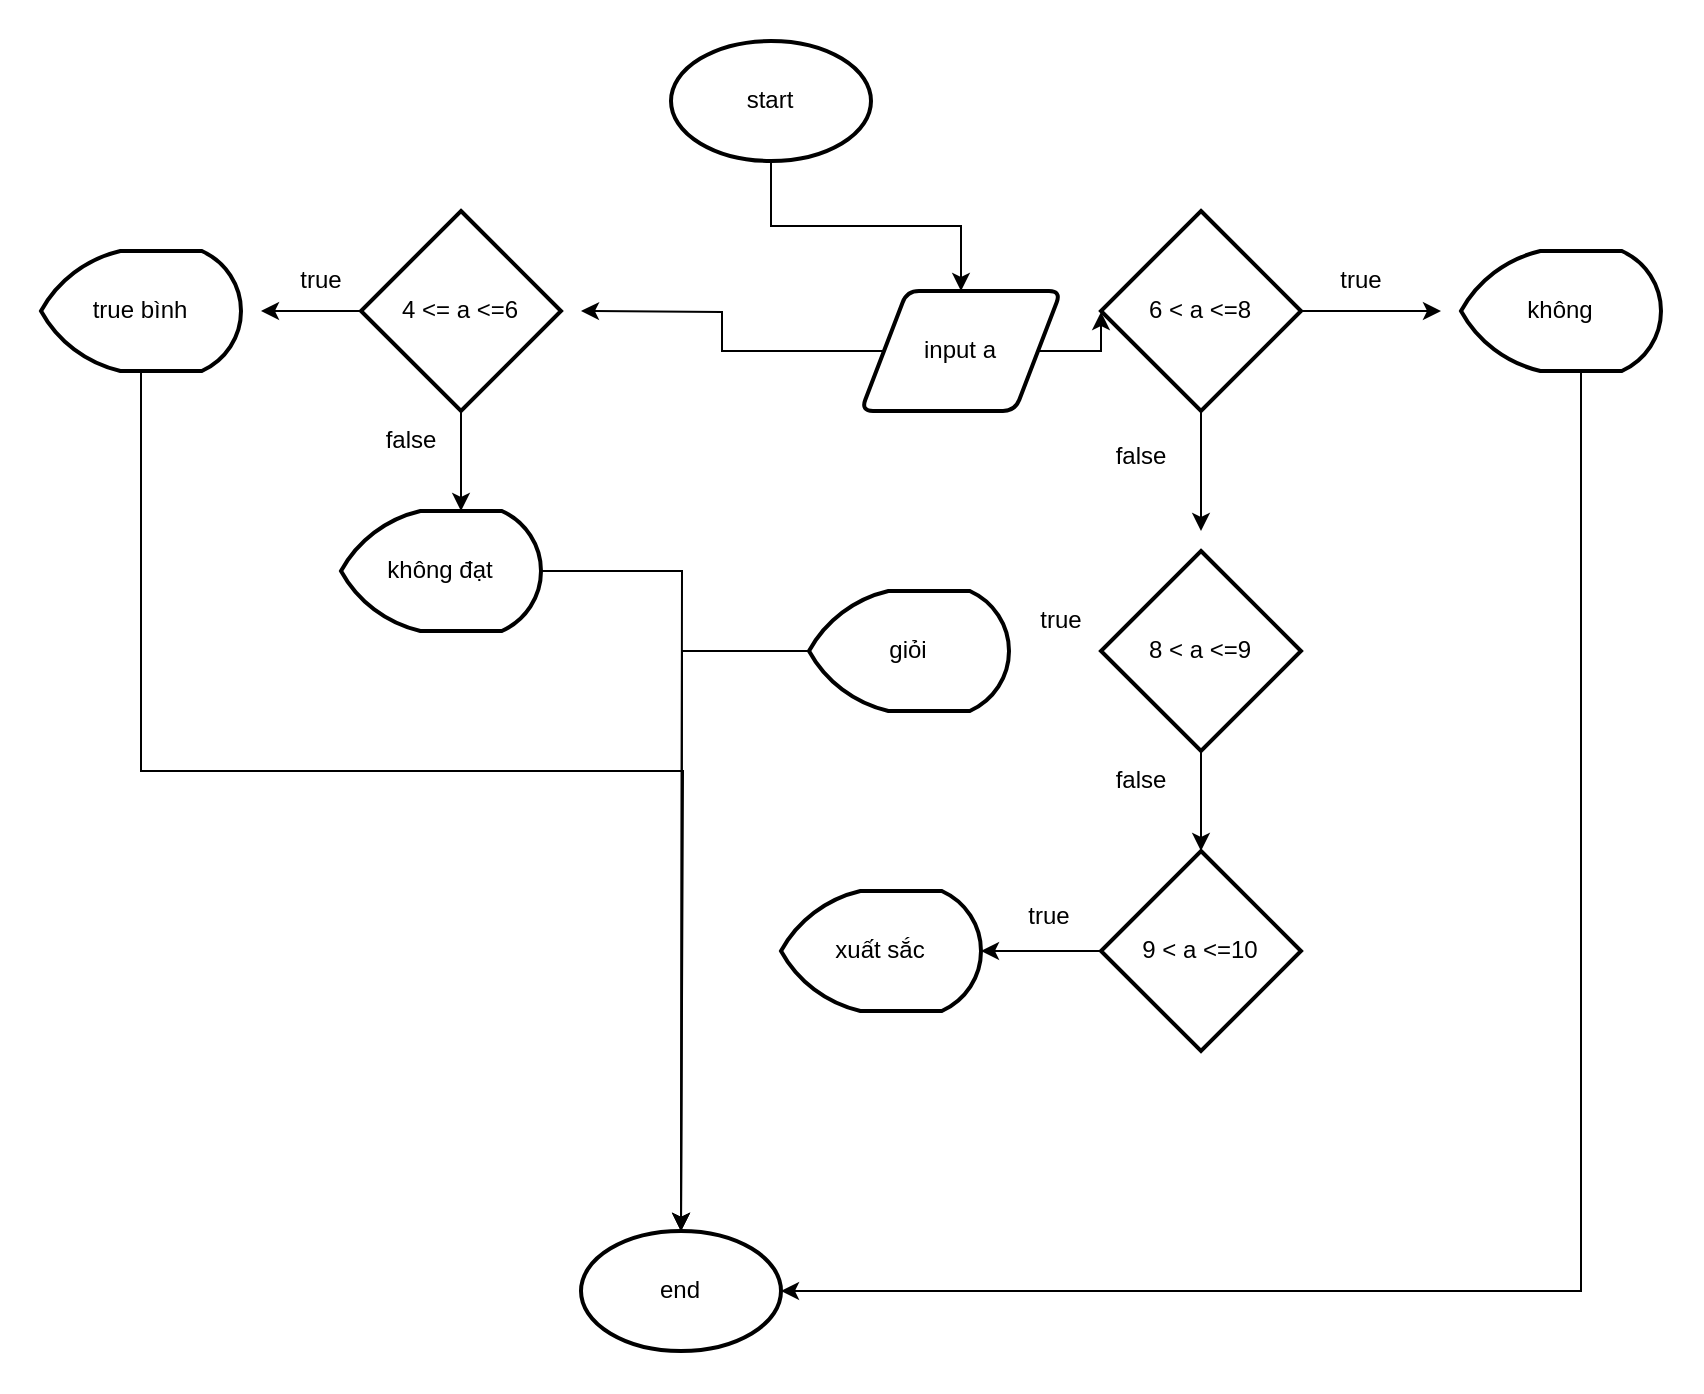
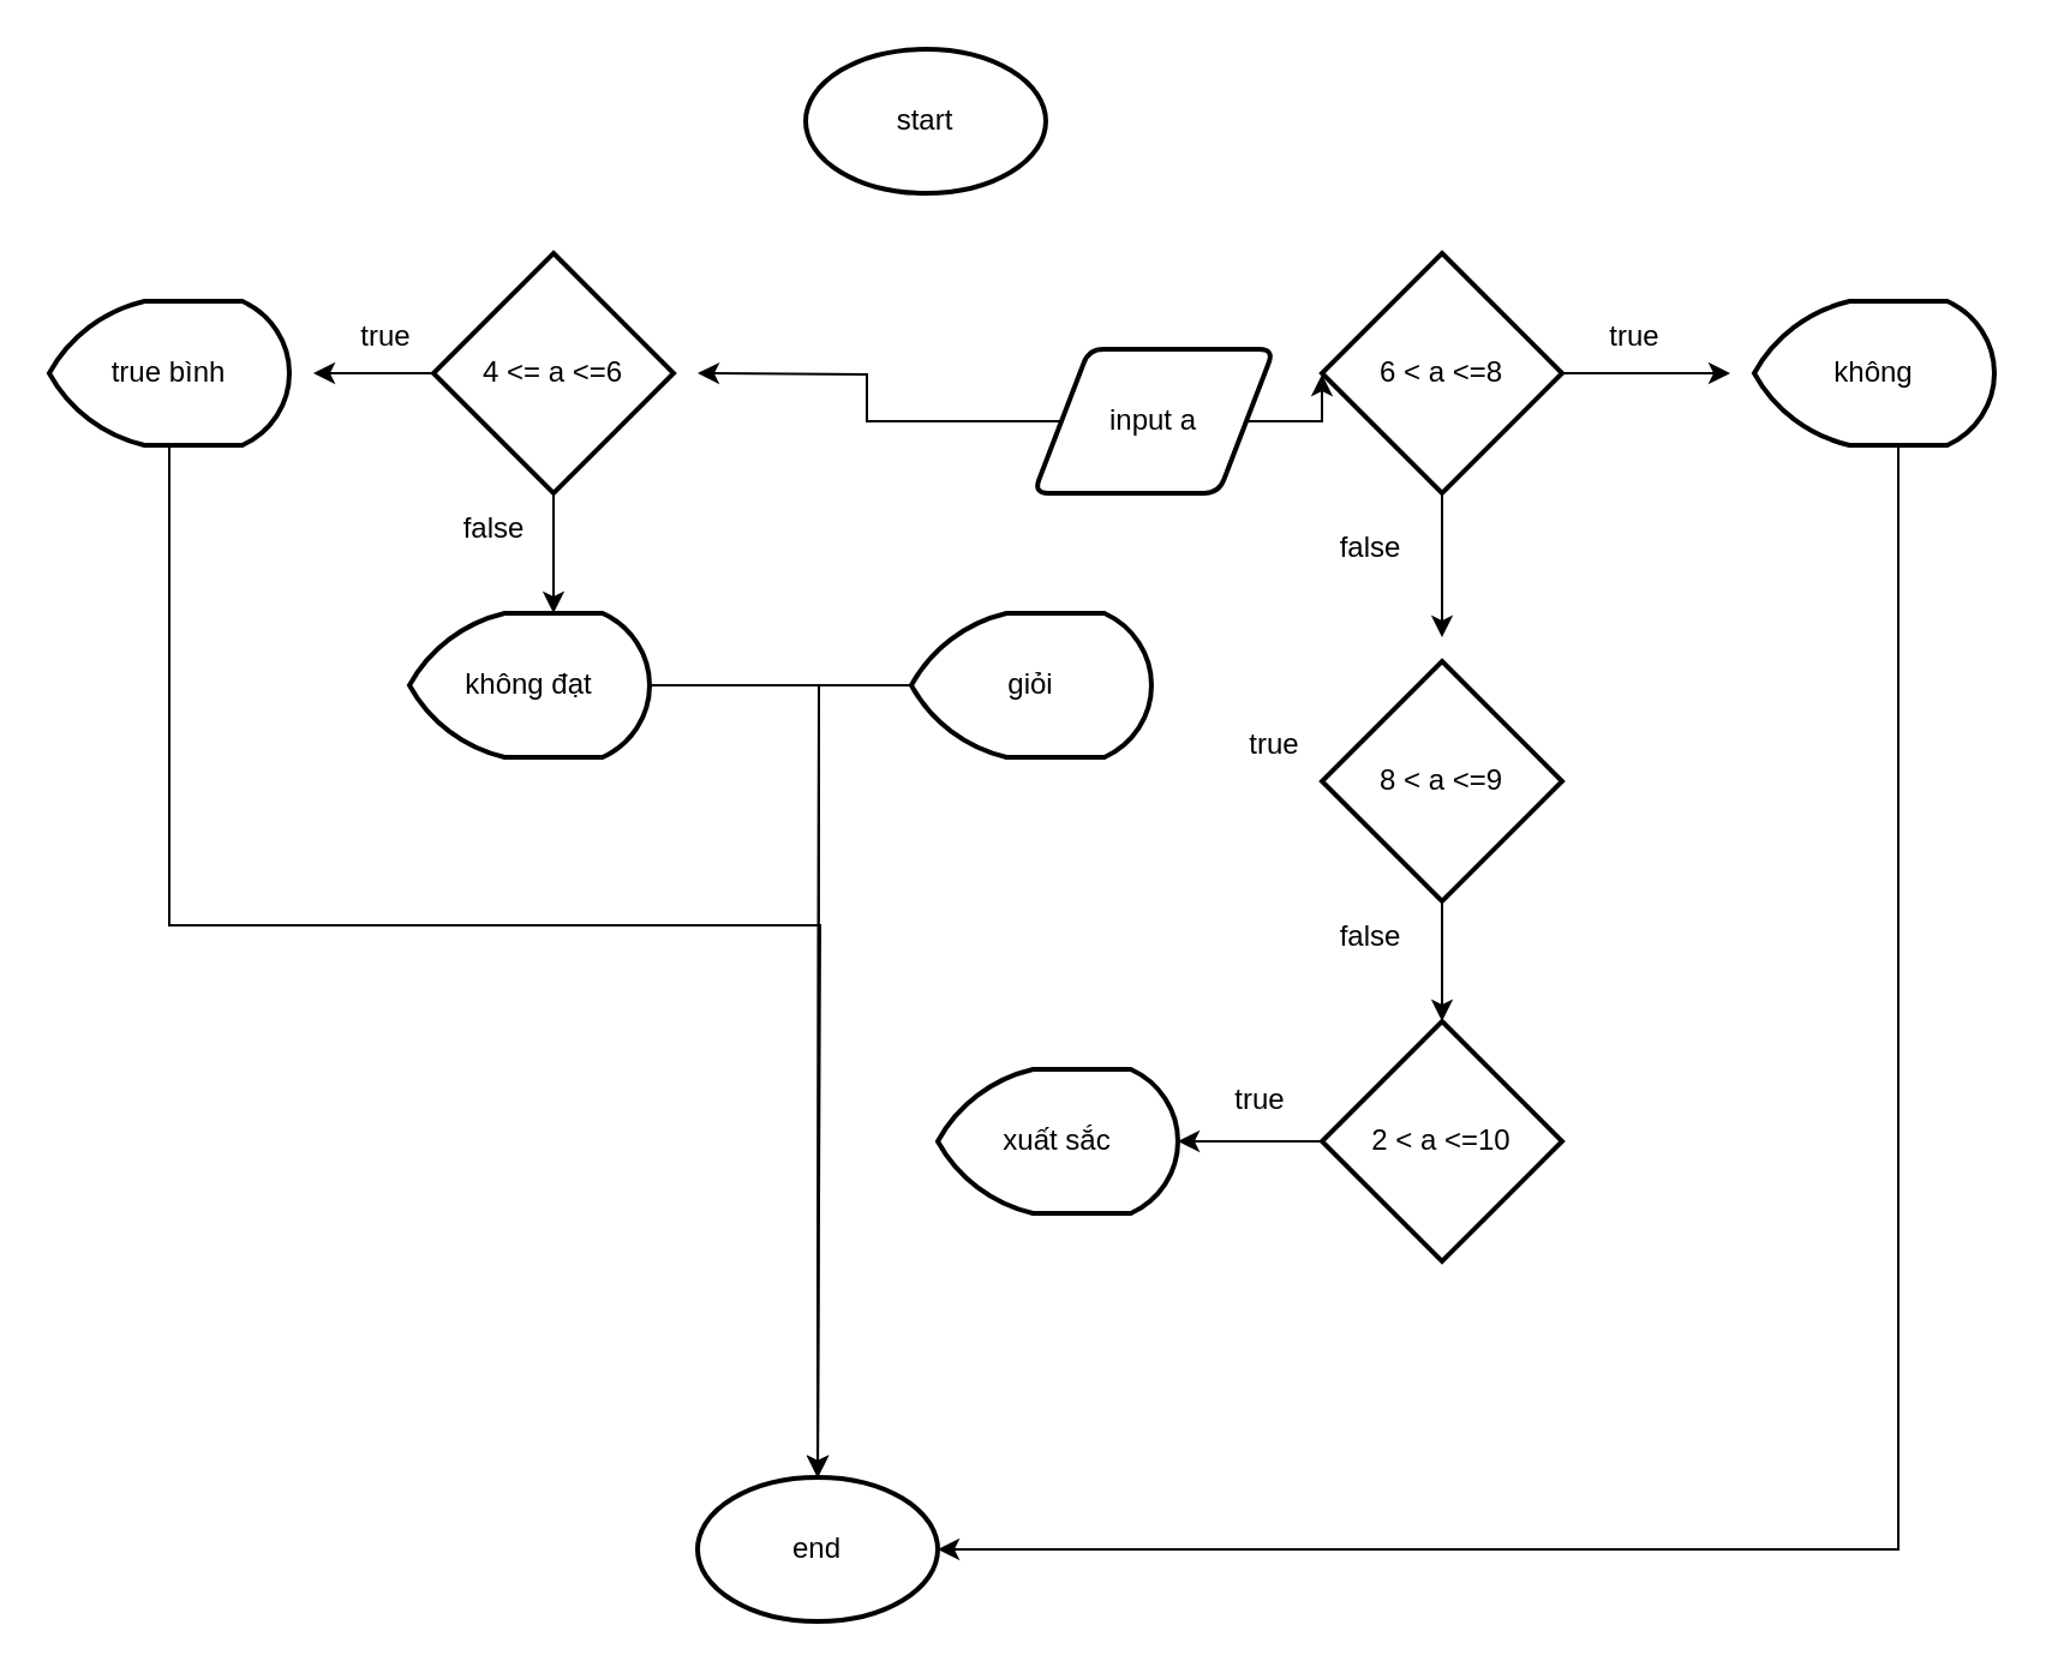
  <mxCell id="0" />
  <mxCell id="1" parent="0" />
- <mxCell id="2" style="edgeStyle=orthogonalEdgeStyle;rounded=0;orthogonalLoop=1;jettySize=auto;html=1;" edge="1" parent="1" source="3" target="6"><mxGeometry relative="1" as="geometry" /></mxCell>
  <mxCell id="3" value="start" style="strokeWidth=2;html=1;shape=mxgraph.flowchart.start_1;whiteSpace=wrap;" vertex="1" parent="1"><mxGeometry x="335" y="20" width="100" height="60" as="geometry" /></mxCell>
  <mxCell id="4" style="edgeStyle=orthogonalEdgeStyle;rounded=0;orthogonalLoop=1;jettySize=auto;html=1;" edge="1" parent="1" source="6"><mxGeometry relative="1" as="geometry"><mxPoint x="290" y="155" as="targetPoint" /></mxGeometry></mxCell>
  <mxCell id="5" style="edgeStyle=orthogonalEdgeStyle;rounded=0;orthogonalLoop=1;jettySize=auto;html=1;" edge="1" parent="1" source="6"><mxGeometry relative="1" as="geometry"><mxPoint x="550" y="155" as="targetPoint" /></mxGeometry></mxCell>
  <mxCell id="6" value="input a" style="shape=parallelogram;html=1;strokeWidth=2;perimeter=parallelogramPerimeter;whiteSpace=wrap;rounded=1;arcSize=12;size=0.23;" vertex="1" parent="1"><mxGeometry x="430" y="145" width="100" height="60" as="geometry" /></mxCell>
  <mxCell id="7" value="end" style="strokeWidth=2;html=1;shape=mxgraph.flowchart.start_1;whiteSpace=wrap;" vertex="1" parent="1"><mxGeometry x="290" y="615" width="100" height="60" as="geometry" /></mxCell>
  <mxCell id="8" style="edgeStyle=orthogonalEdgeStyle;rounded=0;orthogonalLoop=1;jettySize=auto;html=1;" edge="1" parent="1" source="10"><mxGeometry relative="1" as="geometry"><mxPoint x="130" y="155" as="targetPoint" /></mxGeometry></mxCell>
  <mxCell id="9" style="edgeStyle=orthogonalEdgeStyle;rounded=0;orthogonalLoop=1;jettySize=auto;html=1;" edge="1" parent="1" source="10"><mxGeometry relative="1" as="geometry"><mxPoint x="230" y="255" as="targetPoint" /></mxGeometry></mxCell>
  <mxCell id="10" value="4 &amp;lt;= a &amp;lt;=6" style="strokeWidth=2;html=1;shape=mxgraph.flowchart.decision;whiteSpace=wrap;" vertex="1" parent="1"><mxGeometry x="180" y="105" width="100" height="100" as="geometry" /></mxCell>
  <mxCell id="11" style="edgeStyle=orthogonalEdgeStyle;rounded=0;orthogonalLoop=1;jettySize=auto;html=1;" edge="1" parent="1" source="12"><mxGeometry relative="1" as="geometry"><mxPoint x="340" y="615" as="targetPoint" /><Array as="points"><mxPoint x="70" y="385" /><mxPoint x="341" y="385" /></Array></mxGeometry></mxCell>
  <mxCell id="12" value="true bình" style="strokeWidth=2;html=1;shape=mxgraph.flowchart.display;whiteSpace=wrap;" vertex="1" parent="1"><mxGeometry x="20" y="125" width="100" height="60" as="geometry" /></mxCell>
  <mxCell id="13" style="edgeStyle=orthogonalEdgeStyle;rounded=0;orthogonalLoop=1;jettySize=auto;html=1;" edge="1" parent="1" source="14"><mxGeometry relative="1" as="geometry"><mxPoint x="340" y="615" as="targetPoint" /></mxGeometry></mxCell>
  <mxCell id="14" value="không đạt" style="strokeWidth=2;html=1;shape=mxgraph.flowchart.display;whiteSpace=wrap;" vertex="1" parent="1"><mxGeometry x="170" y="255" width="100" height="60" as="geometry" /></mxCell>
  <mxCell id="15" style="edgeStyle=orthogonalEdgeStyle;rounded=0;orthogonalLoop=1;jettySize=auto;html=1;" edge="1" parent="1" source="17"><mxGeometry relative="1" as="geometry"><mxPoint x="720" y="155" as="targetPoint" /></mxGeometry></mxCell>
  <mxCell id="16" style="edgeStyle=orthogonalEdgeStyle;rounded=0;orthogonalLoop=1;jettySize=auto;html=1;" edge="1" parent="1" source="17"><mxGeometry relative="1" as="geometry"><mxPoint x="600" y="265" as="targetPoint" /></mxGeometry></mxCell>
  <mxCell id="17" value="6 &amp;lt; a &amp;lt;=8" style="strokeWidth=2;html=1;shape=mxgraph.flowchart.decision;whiteSpace=wrap;" vertex="1" parent="1"><mxGeometry x="550" y="105" width="100" height="100" as="geometry" /></mxCell>
  <mxCell id="18" value="không" style="strokeWidth=2;html=1;shape=mxgraph.flowchart.display;whiteSpace=wrap;" vertex="1" parent="1"><mxGeometry x="730" y="125" width="100" height="60" as="geometry" /></mxCell>
  <mxCell id="19" value="true" style="text;html=1;align=center;verticalAlign=middle;resizable=0;points=[];autosize=1;strokeColor=none;fillColor=none;" vertex="1" parent="1"><mxGeometry x="140" y="125" width="40" height="30" as="geometry" /></mxCell>
  <mxCell id="20" value="false" style="text;html=1;align=center;verticalAlign=middle;resizable=0;points=[];autosize=1;strokeColor=none;fillColor=none;" vertex="1" parent="1"><mxGeometry x="180" y="205" width="50" height="30" as="geometry" /></mxCell>
  <mxCell id="21" value="true" style="text;html=1;align=center;verticalAlign=middle;resizable=0;points=[];autosize=1;strokeColor=none;fillColor=none;" vertex="1" parent="1"><mxGeometry x="660" y="125" width="40" height="30" as="geometry" /></mxCell>
  <mxCell id="22" value="false" style="text;html=1;align=center;verticalAlign=middle;resizable=0;points=[];autosize=1;strokeColor=none;fillColor=none;" vertex="1" parent="1"><mxGeometry x="545" y="213" width="50" height="30" as="geometry" /></mxCell>
  <mxCell id="23" style="edgeStyle=orthogonalEdgeStyle;rounded=0;orthogonalLoop=1;jettySize=auto;html=1;" edge="1" parent="1" source="24"><mxGeometry relative="1" as="geometry"><mxPoint x="600" y="425" as="targetPoint" /></mxGeometry></mxCell>
  <mxCell id="24" value="8 &amp;lt; a &amp;lt;=9" style="strokeWidth=2;html=1;shape=mxgraph.flowchart.decision;whiteSpace=wrap;" vertex="1" parent="1"><mxGeometry x="550" y="275" width="100" height="100" as="geometry" /></mxCell>
  <mxCell id="25" value="true" style="text;html=1;align=center;verticalAlign=middle;resizable=0;points=[];autosize=1;strokeColor=none;fillColor=none;" vertex="1" parent="1"><mxGeometry x="510" y="295" width="40" height="30" as="geometry" /></mxCell>
  <mxCell id="26" style="edgeStyle=orthogonalEdgeStyle;rounded=0;orthogonalLoop=1;jettySize=auto;html=1;" edge="1" parent="1" source="27"><mxGeometry relative="1" as="geometry"><mxPoint x="340" y="615" as="targetPoint" /></mxGeometry></mxCell>
- <mxCell id="27" value="giỏi" style="strokeWidth=2;html=1;shape=mxgraph.flowchart.display;whiteSpace=wrap;" vertex="1" parent="1"><mxGeometry x="404" y="295" width="100" height="60" as="geometry" /></mxCell>
+ <mxCell id="27" value="giỏi" style="strokeWidth=2;html=1;shape=mxgraph.flowchart.display;whiteSpace=wrap;" vertex="1" parent="1"><mxGeometry x="379" y="255" width="100" height="60" as="geometry" /></mxCell>
  <mxCell id="28" value="false" style="text;html=1;align=center;verticalAlign=middle;resizable=0;points=[];autosize=1;strokeColor=none;fillColor=none;" vertex="1" parent="1"><mxGeometry x="545" y="375" width="50" height="30" as="geometry" /></mxCell>
  <mxCell id="29" style="edgeStyle=orthogonalEdgeStyle;rounded=0;orthogonalLoop=1;jettySize=auto;html=1;" edge="1" parent="1" source="30"><mxGeometry relative="1" as="geometry"><mxPoint x="490" y="475" as="targetPoint" /></mxGeometry></mxCell>
- <mxCell id="30" value="9 &amp;lt; a &amp;lt;=10" style="strokeWidth=2;html=1;shape=mxgraph.flowchart.decision;whiteSpace=wrap;" vertex="1" parent="1"><mxGeometry x="550" y="425" width="100" height="100" as="geometry" /></mxCell>
+ <mxCell id="30" value="2 &amp;lt; a &amp;lt;=10" style="strokeWidth=2;html=1;shape=mxgraph.flowchart.decision;whiteSpace=wrap;" vertex="1" parent="1"><mxGeometry x="550" y="425" width="100" height="100" as="geometry" /></mxCell>
  <mxCell id="31" value="true" style="text;html=1;align=center;verticalAlign=middle;resizable=0;points=[];autosize=1;strokeColor=none;fillColor=none;" vertex="1" parent="1"><mxGeometry x="504" y="443" width="40" height="30" as="geometry" /></mxCell>
  <mxCell id="32" value="xuất sắc" style="strokeWidth=2;html=1;shape=mxgraph.flowchart.display;whiteSpace=wrap;" vertex="1" parent="1"><mxGeometry x="390" y="445" width="100" height="60" as="geometry" /></mxCell>
  <mxCell id="33" style="edgeStyle=orthogonalEdgeStyle;rounded=0;orthogonalLoop=1;jettySize=auto;html=1;entryX=1;entryY=0.5;entryDx=0;entryDy=0;entryPerimeter=0;" edge="1" parent="1" source="18" target="7"><mxGeometry relative="1" as="geometry"><Array as="points"><mxPoint x="790" y="645" /></Array></mxGeometry></mxCell>
